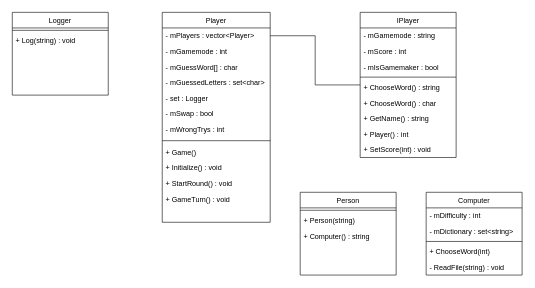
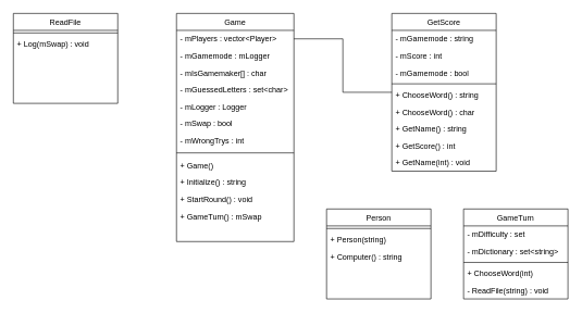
  <mxCell id="0" />
  <mxCell id="1" parent="0" />
- <mxCell id="2" value="Player" style="swimlane;fontStyle=0;align=center;verticalAlign=top;childLayout=stackLayout;horizontal=1;startSize=26;horizontalStack=0;resizeParent=1;resizeLast=0;collapsible=1;marginBottom=0;rounded=0;shadow=0;strokeWidth=1;" parent="1" vertex="1"><mxGeometry x="270" y="20" width="180" height="350" as="geometry"><mxRectangle x="550" y="140" width="160" height="26" as="alternateBounds" /></mxGeometry></mxCell>
+ <mxCell id="2" value="Game" style="swimlane;fontStyle=0;align=center;verticalAlign=top;childLayout=stackLayout;horizontal=1;startSize=26;horizontalStack=0;resizeParent=1;resizeLast=0;collapsible=1;marginBottom=0;rounded=0;shadow=0;strokeWidth=1;" parent="1" vertex="1"><mxGeometry x="270" y="20" width="180" height="350" as="geometry"><mxRectangle x="550" y="140" width="160" height="26" as="alternateBounds" /></mxGeometry></mxCell>
  <mxCell id="3" value="- mPlayers : vector&lt;Player&gt;" style="text;align=left;verticalAlign=top;spacingLeft=4;spacingRight=4;overflow=hidden;rotatable=0;points=[[0,0.5],[1,0.5]];portConstraint=eastwest;rounded=0;shadow=0;html=0;" vertex="1" parent="2"><mxGeometry y="26" width="180" height="26" as="geometry" /></mxCell>
- <mxCell id="4" value="- mGamemode : int" style="text;align=left;verticalAlign=top;spacingLeft=4;spacingRight=4;overflow=hidden;rotatable=0;points=[[0,0.5],[1,0.5]];portConstraint=eastwest;" parent="2" vertex="1"><mxGeometry y="52" width="180" height="26" as="geometry" /></mxCell>
- <mxCell id="5" value="- mGuessWord[] : char" style="text;align=left;verticalAlign=top;spacingLeft=4;spacingRight=4;overflow=hidden;rotatable=0;points=[[0,0.5],[1,0.5]];portConstraint=eastwest;" parent="2" vertex="1"><mxGeometry y="78" width="180" height="26" as="geometry" /></mxCell>
+ <mxCell id="4" value="- mGamemode : mLogger" style="text;align=left;verticalAlign=top;spacingLeft=4;spacingRight=4;overflow=hidden;rotatable=0;points=[[0,0.5],[1,0.5]];portConstraint=eastwest;" parent="2" vertex="1"><mxGeometry y="52" width="180" height="26" as="geometry" /></mxCell>
+ <mxCell id="5" value="- mIsGamemaker[] : char" style="text;align=left;verticalAlign=top;spacingLeft=4;spacingRight=4;overflow=hidden;rotatable=0;points=[[0,0.5],[1,0.5]];portConstraint=eastwest;" parent="2" vertex="1"><mxGeometry y="78" width="180" height="26" as="geometry" /></mxCell>
  <mxCell id="6" value="- mGuessedLetters : set&lt;char&gt;" style="text;align=left;verticalAlign=top;spacingLeft=4;spacingRight=4;overflow=hidden;rotatable=0;points=[[0,0.5],[1,0.5]];portConstraint=eastwest;rounded=0;shadow=0;html=0;" parent="2" vertex="1"><mxGeometry y="104" width="180" height="26" as="geometry" /></mxCell>
- <mxCell id="7" value="- set : Logger" style="text;align=left;verticalAlign=top;spacingLeft=4;spacingRight=4;overflow=hidden;rotatable=0;points=[[0,0.5],[1,0.5]];portConstraint=eastwest;rounded=0;shadow=0;html=0;" vertex="1" parent="2"><mxGeometry y="130" width="180" height="26" as="geometry" /></mxCell>
+ <mxCell id="7" value="- mLogger : Logger" style="text;align=left;verticalAlign=top;spacingLeft=4;spacingRight=4;overflow=hidden;rotatable=0;points=[[0,0.5],[1,0.5]];portConstraint=eastwest;rounded=0;shadow=0;html=0;" vertex="1" parent="2"><mxGeometry y="130" width="180" height="26" as="geometry" /></mxCell>
  <mxCell id="8" value="- mSwap : bool" style="text;align=left;verticalAlign=top;spacingLeft=4;spacingRight=4;overflow=hidden;rotatable=0;points=[[0,0.5],[1,0.5]];portConstraint=eastwest;rounded=0;shadow=0;html=0;" parent="2" vertex="1"><mxGeometry y="156" width="180" height="26" as="geometry" /></mxCell>
  <mxCell id="9" value="- mWrongTrys : int" style="text;align=left;verticalAlign=top;spacingLeft=4;spacingRight=4;overflow=hidden;rotatable=0;points=[[0,0.5],[1,0.5]];portConstraint=eastwest;rounded=0;shadow=0;html=0;" vertex="1" parent="2"><mxGeometry y="182" width="180" height="26" as="geometry" /></mxCell>
  <mxCell id="10" value="" style="line;html=1;strokeWidth=1;align=left;verticalAlign=middle;spacingTop=-1;spacingLeft=3;spacingRight=3;rotatable=0;labelPosition=right;points=[];portConstraint=eastwest;" parent="2" vertex="1"><mxGeometry y="208" width="180" height="12" as="geometry" /></mxCell>
  <mxCell id="11" value="+ Game()" style="text;align=left;verticalAlign=top;spacingLeft=4;spacingRight=4;overflow=hidden;rotatable=0;points=[[0,0.5],[1,0.5]];portConstraint=eastwest;rounded=0;shadow=0;html=0;" vertex="1" parent="2"><mxGeometry y="220" width="180" height="26" as="geometry" /></mxCell>
- <mxCell id="12" value="+ Initialize() : void" style="text;align=left;verticalAlign=top;spacingLeft=4;spacingRight=4;overflow=hidden;rotatable=0;points=[[0,0.5],[1,0.5]];portConstraint=eastwest;" parent="2" vertex="1"><mxGeometry y="246" width="180" height="26" as="geometry" /></mxCell>
+ <mxCell id="12" value="+ Initialize() : string" style="text;align=left;verticalAlign=top;spacingLeft=4;spacingRight=4;overflow=hidden;rotatable=0;points=[[0,0.5],[1,0.5]];portConstraint=eastwest;" parent="2" vertex="1"><mxGeometry y="246" width="180" height="26" as="geometry" /></mxCell>
  <mxCell id="13" value="+ StartRound() : void" style="text;align=left;verticalAlign=top;spacingLeft=4;spacingRight=4;overflow=hidden;rotatable=0;points=[[0,0.5],[1,0.5]];portConstraint=eastwest;" parent="2" vertex="1"><mxGeometry y="272" width="180" height="26" as="geometry" /></mxCell>
- <mxCell id="14" value="+ GameTurn() : void" style="text;align=left;verticalAlign=top;spacingLeft=4;spacingRight=4;overflow=hidden;rotatable=0;points=[[0,0.5],[1,0.5]];portConstraint=eastwest;" parent="2" vertex="1"><mxGeometry y="298" width="180" height="26" as="geometry" /></mxCell>
- <mxCell id="15" value="IPlayer" style="swimlane;fontStyle=0;align=center;verticalAlign=top;childLayout=stackLayout;horizontal=1;startSize=26;horizontalStack=0;resizeParent=1;resizeLast=0;collapsible=1;marginBottom=0;rounded=0;shadow=0;strokeWidth=1;" parent="1" vertex="1"><mxGeometry x="600" y="20" width="160" height="242" as="geometry"><mxRectangle x="550" y="140" width="160" height="26" as="alternateBounds" /></mxGeometry></mxCell>
+ <mxCell id="14" value="+ GameTurn() : mSwap" style="text;align=left;verticalAlign=top;spacingLeft=4;spacingRight=4;overflow=hidden;rotatable=0;points=[[0,0.5],[1,0.5]];portConstraint=eastwest;" parent="2" vertex="1"><mxGeometry y="298" width="180" height="26" as="geometry" /></mxCell>
+ <mxCell id="15" value="GetScore" style="swimlane;fontStyle=0;align=center;verticalAlign=top;childLayout=stackLayout;horizontal=1;startSize=26;horizontalStack=0;resizeParent=1;resizeLast=0;collapsible=1;marginBottom=0;rounded=0;shadow=0;strokeWidth=1;" parent="1" vertex="1"><mxGeometry x="600" y="20" width="160" height="242" as="geometry"><mxRectangle x="550" y="140" width="160" height="26" as="alternateBounds" /></mxGeometry></mxCell>
  <mxCell id="16" value="- mGamemode : string" style="text;align=left;verticalAlign=top;spacingLeft=4;spacingRight=4;overflow=hidden;rotatable=0;points=[[0,0.5],[1,0.5]];portConstraint=eastwest;" parent="15" vertex="1"><mxGeometry y="26" width="160" height="26" as="geometry" /></mxCell>
  <mxCell id="17" value="- mScore : int" style="text;align=left;verticalAlign=top;spacingLeft=4;spacingRight=4;overflow=hidden;rotatable=0;points=[[0,0.5],[1,0.5]];portConstraint=eastwest;rounded=0;shadow=0;html=0;" parent="15" vertex="1"><mxGeometry y="52" width="160" height="26" as="geometry" /></mxCell>
- <mxCell id="18" value="- mIsGamemaker : bool" style="text;align=left;verticalAlign=top;spacingLeft=4;spacingRight=4;overflow=hidden;rotatable=0;points=[[0,0.5],[1,0.5]];portConstraint=eastwest;rounded=0;shadow=0;html=0;" vertex="1" parent="15"><mxGeometry y="78" width="160" height="26" as="geometry" /></mxCell>
+ <mxCell id="18" value="- mGamemode : bool" style="text;align=left;verticalAlign=top;spacingLeft=4;spacingRight=4;overflow=hidden;rotatable=0;points=[[0,0.5],[1,0.5]];portConstraint=eastwest;rounded=0;shadow=0;html=0;" vertex="1" parent="15"><mxGeometry y="78" width="160" height="26" as="geometry" /></mxCell>
  <mxCell id="19" value="" style="line;html=1;strokeWidth=1;align=left;verticalAlign=middle;spacingTop=-1;spacingLeft=3;spacingRight=3;rotatable=0;labelPosition=right;points=[];portConstraint=eastwest;" parent="15" vertex="1"><mxGeometry y="104" width="160" height="8" as="geometry" /></mxCell>
  <mxCell id="20" value="+ ChooseWord() : string" style="text;align=left;verticalAlign=top;spacingLeft=4;spacingRight=4;overflow=hidden;rotatable=0;points=[[0,0.5],[1,0.5]];portConstraint=eastwest;rounded=0;shadow=0;html=0;" vertex="1" parent="15"><mxGeometry y="112" width="160" height="26" as="geometry" /></mxCell>
  <mxCell id="21" value="+ ChooseWord() : char" style="text;align=left;verticalAlign=top;spacingLeft=4;spacingRight=4;overflow=hidden;rotatable=0;points=[[0,0.5],[1,0.5]];portConstraint=eastwest;rounded=0;shadow=0;html=0;" vertex="1" parent="15"><mxGeometry y="138" width="160" height="26" as="geometry" /></mxCell>
  <mxCell id="22" value="+ GetName() : string" style="text;align=left;verticalAlign=top;spacingLeft=4;spacingRight=4;overflow=hidden;rotatable=0;points=[[0,0.5],[1,0.5]];portConstraint=eastwest;rounded=0;shadow=0;html=0;" vertex="1" parent="15"><mxGeometry y="164" width="160" height="26" as="geometry" /></mxCell>
- <mxCell id="23" value="+ Player() : int" style="text;align=left;verticalAlign=top;spacingLeft=4;spacingRight=4;overflow=hidden;rotatable=0;points=[[0,0.5],[1,0.5]];portConstraint=eastwest;rounded=0;shadow=0;html=0;" vertex="1" parent="15"><mxGeometry y="190" width="160" height="26" as="geometry" /></mxCell>
- <mxCell id="24" value="+ SetScore(int) : void" style="text;align=left;verticalAlign=top;spacingLeft=4;spacingRight=4;overflow=hidden;rotatable=0;points=[[0,0.5],[1,0.5]];portConstraint=eastwest;rounded=0;shadow=0;html=0;" vertex="1" parent="15"><mxGeometry y="216" width="160" height="26" as="geometry" /></mxCell>
+ <mxCell id="23" value="+ GetScore() : int" style="text;align=left;verticalAlign=top;spacingLeft=4;spacingRight=4;overflow=hidden;rotatable=0;points=[[0,0.5],[1,0.5]];portConstraint=eastwest;rounded=0;shadow=0;html=0;" vertex="1" parent="15"><mxGeometry y="190" width="160" height="26" as="geometry" /></mxCell>
+ <mxCell id="24" value="+ GetName(int) : void" style="text;align=left;verticalAlign=top;spacingLeft=4;spacingRight=4;overflow=hidden;rotatable=0;points=[[0,0.5],[1,0.5]];portConstraint=eastwest;rounded=0;shadow=0;html=0;" vertex="1" parent="15"><mxGeometry y="216" width="160" height="26" as="geometry" /></mxCell>
  <mxCell id="25" value="Person" style="swimlane;fontStyle=0;align=center;verticalAlign=top;childLayout=stackLayout;horizontal=1;startSize=26;horizontalStack=0;resizeParent=1;resizeLast=0;collapsible=1;marginBottom=0;rounded=0;shadow=0;strokeWidth=1;" vertex="1" parent="1"><mxGeometry x="500" y="320" width="160" height="138" as="geometry"><mxRectangle x="550" y="140" width="160" height="26" as="alternateBounds" /></mxGeometry></mxCell>
  <mxCell id="26" value="" style="line;html=1;strokeWidth=1;align=left;verticalAlign=middle;spacingTop=-1;spacingLeft=3;spacingRight=3;rotatable=0;labelPosition=right;points=[];portConstraint=eastwest;" vertex="1" parent="25"><mxGeometry y="26" width="160" height="8" as="geometry" /></mxCell>
  <mxCell id="27" value="+ Person(string)" style="text;align=left;verticalAlign=top;spacingLeft=4;spacingRight=4;overflow=hidden;rotatable=0;points=[[0,0.5],[1,0.5]];portConstraint=eastwest;rounded=0;shadow=0;html=0;" vertex="1" parent="25"><mxGeometry y="34" width="160" height="26" as="geometry" /></mxCell>
  <mxCell id="28" value="+ Computer() : string" style="text;align=left;verticalAlign=top;spacingLeft=4;spacingRight=4;overflow=hidden;rotatable=0;points=[[0,0.5],[1,0.5]];portConstraint=eastwest;rounded=0;shadow=0;html=0;" vertex="1" parent="25"><mxGeometry y="60" width="160" height="26" as="geometry" /></mxCell>
- <mxCell id="29" value="Computer" style="swimlane;fontStyle=0;align=center;verticalAlign=top;childLayout=stackLayout;horizontal=1;startSize=26;horizontalStack=0;resizeParent=1;resizeLast=0;collapsible=1;marginBottom=0;rounded=0;shadow=0;strokeWidth=1;" vertex="1" parent="1"><mxGeometry x="710" y="320" width="160" height="138" as="geometry"><mxRectangle x="550" y="140" width="160" height="26" as="alternateBounds" /></mxGeometry></mxCell>
- <mxCell id="30" value="- mDifficulty : int" style="text;align=left;verticalAlign=top;spacingLeft=4;spacingRight=4;overflow=hidden;rotatable=0;points=[[0,0.5],[1,0.5]];portConstraint=eastwest;rounded=0;shadow=0;html=0;" vertex="1" parent="29"><mxGeometry y="26" width="160" height="26" as="geometry" /></mxCell>
+ <mxCell id="29" value="GameTurn" style="swimlane;fontStyle=0;align=center;verticalAlign=top;childLayout=stackLayout;horizontal=1;startSize=26;horizontalStack=0;resizeParent=1;resizeLast=0;collapsible=1;marginBottom=0;rounded=0;shadow=0;strokeWidth=1;" vertex="1" parent="1"><mxGeometry x="710" y="320" width="160" height="138" as="geometry"><mxRectangle x="550" y="140" width="160" height="26" as="alternateBounds" /></mxGeometry></mxCell>
+ <mxCell id="30" value="- mDifficulty : set" style="text;align=left;verticalAlign=top;spacingLeft=4;spacingRight=4;overflow=hidden;rotatable=0;points=[[0,0.5],[1,0.5]];portConstraint=eastwest;rounded=0;shadow=0;html=0;" vertex="1" parent="29"><mxGeometry y="26" width="160" height="26" as="geometry" /></mxCell>
  <mxCell id="31" value="- mDictionary : set&lt;string&gt;" style="text;align=left;verticalAlign=top;spacingLeft=4;spacingRight=4;overflow=hidden;rotatable=0;points=[[0,0.5],[1,0.5]];portConstraint=eastwest;rounded=0;shadow=0;html=0;" vertex="1" parent="29"><mxGeometry y="52" width="160" height="26" as="geometry" /></mxCell>
  <mxCell id="32" value="" style="line;html=1;strokeWidth=1;align=left;verticalAlign=middle;spacingTop=-1;spacingLeft=3;spacingRight=3;rotatable=0;labelPosition=right;points=[];portConstraint=eastwest;" vertex="1" parent="29"><mxGeometry y="78" width="160" height="8" as="geometry" /></mxCell>
  <mxCell id="33" value="+ ChooseWord(int)" style="text;align=left;verticalAlign=top;spacingLeft=4;spacingRight=4;overflow=hidden;rotatable=0;points=[[0,0.5],[1,0.5]];portConstraint=eastwest;rounded=0;shadow=0;html=0;" vertex="1" parent="29"><mxGeometry y="86" width="160" height="26" as="geometry" /></mxCell>
  <mxCell id="34" value="- ReadFile(string) : void" style="text;align=left;verticalAlign=top;spacingLeft=4;spacingRight=4;overflow=hidden;rotatable=0;points=[[0,0.5],[1,0.5]];portConstraint=eastwest;rounded=0;shadow=0;html=0;" vertex="1" parent="29"><mxGeometry y="112" width="160" height="26" as="geometry" /></mxCell>
  <mxCell id="35" style="edgeStyle=orthogonalEdgeStyle;rounded=0;orthogonalLoop=1;jettySize=auto;html=1;endArrow=none;endFill=0;" edge="1" parent="1" source="3" target="15"><mxGeometry relative="1" as="geometry" /></mxCell>
- <mxCell id="36" value="Logger" style="swimlane;fontStyle=0;align=center;verticalAlign=top;childLayout=stackLayout;horizontal=1;startSize=26;horizontalStack=0;resizeParent=1;resizeLast=0;collapsible=1;marginBottom=0;rounded=0;shadow=0;strokeWidth=1;" vertex="1" parent="1"><mxGeometry x="20" y="20" width="160" height="138" as="geometry"><mxRectangle x="550" y="140" width="160" height="26" as="alternateBounds" /></mxGeometry></mxCell>
+ <mxCell id="36" value="ReadFile" style="swimlane;fontStyle=0;align=center;verticalAlign=top;childLayout=stackLayout;horizontal=1;startSize=26;horizontalStack=0;resizeParent=1;resizeLast=0;collapsible=1;marginBottom=0;rounded=0;shadow=0;strokeWidth=1;" vertex="1" parent="1"><mxGeometry x="20" y="20" width="160" height="138" as="geometry"><mxRectangle x="550" y="140" width="160" height="26" as="alternateBounds" /></mxGeometry></mxCell>
  <mxCell id="37" value="" style="line;html=1;strokeWidth=1;align=left;verticalAlign=middle;spacingTop=-1;spacingLeft=3;spacingRight=3;rotatable=0;labelPosition=right;points=[];portConstraint=eastwest;" vertex="1" parent="36"><mxGeometry y="26" width="160" height="8" as="geometry" /></mxCell>
- <mxCell id="38" value="+ Log(string) : void" style="text;align=left;verticalAlign=top;spacingLeft=4;spacingRight=4;overflow=hidden;rotatable=0;points=[[0,0.5],[1,0.5]];portConstraint=eastwest;rounded=0;shadow=0;html=0;" vertex="1" parent="36"><mxGeometry y="34" width="160" height="26" as="geometry" /></mxCell>
+ <mxCell id="38" value="+ Log(mSwap) : void" style="text;align=left;verticalAlign=top;spacingLeft=4;spacingRight=4;overflow=hidden;rotatable=0;points=[[0,0.5],[1,0.5]];portConstraint=eastwest;rounded=0;shadow=0;html=0;" vertex="1" parent="36"><mxGeometry y="34" width="160" height="26" as="geometry" /></mxCell>
